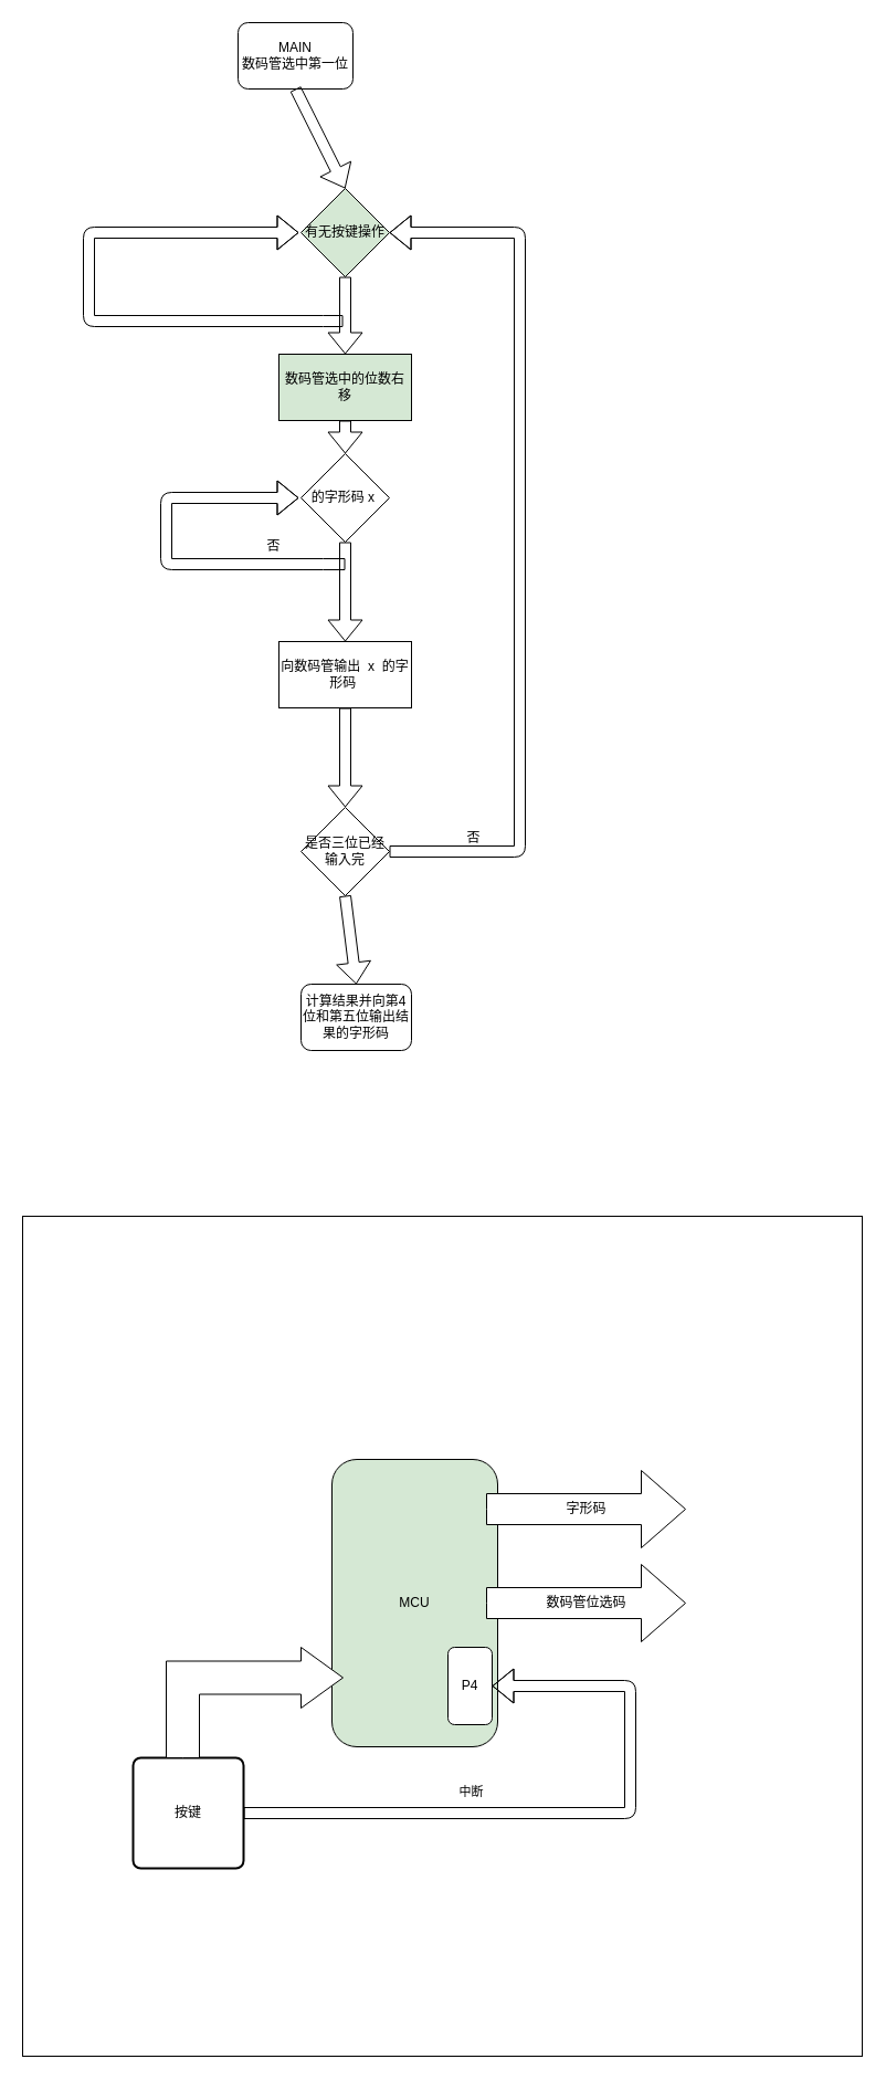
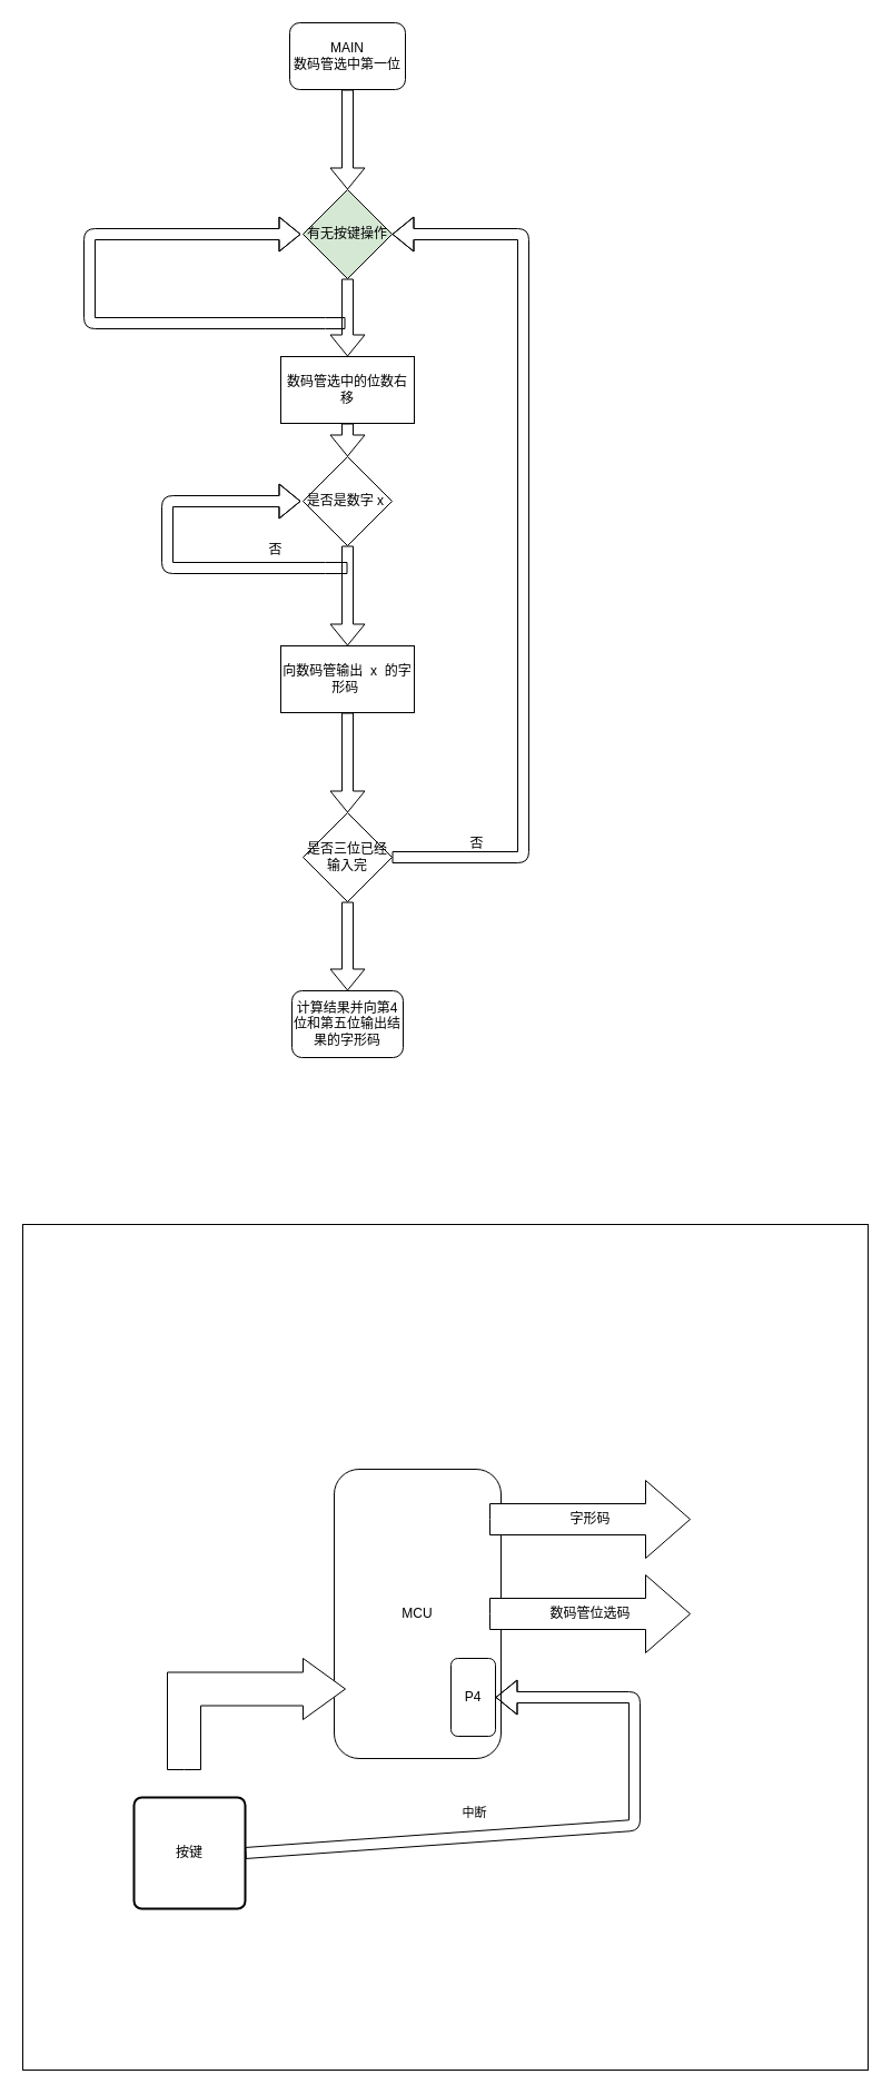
  <mxCell id="0" />
  <mxCell id="1" parent="0" />
  <mxCell id="2" value="" style="whiteSpace=wrap;html=1;aspect=fixed;" parent="1" vertex="1"><mxGeometry x="20" y="1100" width="760" height="760" as="geometry" /></mxCell>
- <mxCell id="3" value="MCU" style="rounded=1;whiteSpace=wrap;html=1;fillColor=#d5e8d4;" parent="1" vertex="1"><mxGeometry x="300" y="1320" width="150" height="260" as="geometry" /></mxCell>
+ <mxCell id="3" value="MCU" style="rounded=1;whiteSpace=wrap;html=1;" parent="1" vertex="1"><mxGeometry x="300" y="1320" width="150" height="260" as="geometry" /></mxCell>
  <mxCell id="4" value="字形码" style="html=1;shadow=0;dashed=0;align=center;verticalAlign=middle;shape=mxgraph.arrows2.arrow;dy=0.6;dx=40;notch=0;" parent="1" vertex="1"><mxGeometry x="440" y="1330" width="180" height="70" as="geometry" /></mxCell>
  <mxCell id="5" value="数码管位选码" style="html=1;shadow=0;dashed=0;align=center;verticalAlign=middle;shape=mxgraph.arrows2.arrow;dy=0.6;dx=40;notch=0;" parent="1" vertex="1"><mxGeometry x="440" y="1415" width="180" height="70" as="geometry" /></mxCell>
  <mxCell id="6" value="P4" style="rounded=1;whiteSpace=wrap;html=1;shadow=0;direction=south;" parent="1" vertex="1"><mxGeometry x="405" y="1490" width="40" height="70" as="geometry" /></mxCell>
- <mxCell id="7" value="按键" style="rounded=1;whiteSpace=wrap;html=1;absoluteArcSize=1;arcSize=14;strokeWidth=2;shadow=0;" parent="1" vertex="1"><mxGeometry x="120" y="1590" width="100" height="100" as="geometry" /></mxCell>
+ <mxCell id="7" value="按键" style="rounded=1;whiteSpace=wrap;html=1;absoluteArcSize=1;arcSize=14;strokeWidth=2;shadow=0;" parent="1" vertex="1"><mxGeometry x="120" y="1615" width="100" height="100" as="geometry" /></mxCell>
  <mxCell id="8" value="" style="html=1;shadow=0;dashed=0;align=center;verticalAlign=middle;shape=mxgraph.arrows2.bendArrow;dy=15;dx=38;notch=0;arrowHead=55;rounded=0;" parent="1" vertex="1"><mxGeometry x="150" y="1490" width="160" height="100" as="geometry" /></mxCell>
  <mxCell id="9" value="" style="shape=flexArrow;endArrow=classic;html=1;exitX=1;exitY=0.5;exitDx=0;exitDy=0;entryX=0.5;entryY=0;entryDx=0;entryDy=0;" parent="1" source="7" target="6" edge="1"><mxGeometry width="50" height="50" relative="1" as="geometry"><mxPoint x="410" y="1670" as="sourcePoint" /><mxPoint x="460" y="1620" as="targetPoint" /><Array as="points"><mxPoint x="570" y="1640" /><mxPoint x="570" y="1525" /></Array></mxGeometry></mxCell>
  <mxCell id="10" value="中断" style="edgeLabel;html=1;align=center;verticalAlign=middle;resizable=0;points=[];" parent="9" vertex="1" connectable="0"><mxGeometry x="-0.209" y="-6" relative="1" as="geometry"><mxPoint x="-28" y="-26" as="offset" /></mxGeometry></mxCell>
- <mxCell id="11" value="MAIN&lt;br&gt;数码管选中第一位" style="rounded=1;whiteSpace=wrap;html=1;shadow=0;" parent="1" vertex="1"><mxGeometry x="215" y="20" width="104" height="60" as="geometry" /></mxCell>
- <mxCell id="12" value="计算结果并向第4位和第五位输出结果的字形码" style="rounded=1;whiteSpace=wrap;html=1;shadow=0;" parent="1" vertex="1"><mxGeometry x="272" y="890" width="100" height="60" as="geometry" /></mxCell>
+ <mxCell id="11" value="MAIN&lt;br&gt;数码管选中第一位" style="rounded=1;whiteSpace=wrap;html=1;shadow=0;" parent="1" vertex="1"><mxGeometry x="260" y="20" width="104" height="60" as="geometry" /></mxCell>
+ <mxCell id="12" value="计算结果并向第4位和第五位输出结果的字形码" style="rounded=1;whiteSpace=wrap;html=1;shadow=0;" parent="1" vertex="1"><mxGeometry x="262" y="890" width="100" height="60" as="geometry" /></mxCell>
  <mxCell id="13" value="" style="shape=flexArrow;endArrow=classic;html=1;exitX=0.5;exitY=1;exitDx=0;exitDy=0;entryX=0.5;entryY=0;entryDx=0;entryDy=0;" parent="1" source="11" target="14" edge="1"><mxGeometry width="50" height="50" relative="1" as="geometry"><mxPoint x="400" y="340" as="sourcePoint" /><mxPoint x="470" y="160" as="targetPoint" /></mxGeometry></mxCell>
  <mxCell id="14" value="有无按键操作" style="rhombus;whiteSpace=wrap;html=1;shadow=0;fillColor=#d5e8d4;" parent="1" vertex="1"><mxGeometry x="272" y="170" width="80" height="80" as="geometry" /></mxCell>
  <mxCell id="15" value="是否三位已经输入完" style="rhombus;whiteSpace=wrap;html=1;shadow=0;" parent="1" vertex="1"><mxGeometry x="272" y="730" width="80" height="80" as="geometry" /></mxCell>
  <mxCell id="16" value="" style="shape=flexArrow;endArrow=classic;html=1;" parent="1" edge="1"><mxGeometry width="50" height="50" relative="1" as="geometry"><mxPoint x="310" y="290" as="sourcePoint" /><mxPoint x="270" y="210" as="targetPoint" /><Array as="points"><mxPoint x="292" y="290" /><mxPoint x="80" y="290" /><mxPoint x="80" y="210" /></Array></mxGeometry></mxCell>
  <mxCell id="17" value="" style="shape=flexArrow;endArrow=classic;html=1;exitX=0.5;exitY=1;exitDx=0;exitDy=0;" parent="1" source="14" edge="1"><mxGeometry width="50" height="50" relative="1" as="geometry"><mxPoint x="400" y="340" as="sourcePoint" /><mxPoint x="312" y="320" as="targetPoint" /></mxGeometry></mxCell>
- <mxCell id="18" value="的字形码 x&amp;nbsp;" style="rhombus;whiteSpace=wrap;html=1;shadow=0;" parent="1" vertex="1"><mxGeometry x="272" y="410" width="80" height="80" as="geometry" /></mxCell>
+ <mxCell id="18" value="是否是数字 x&amp;nbsp;" style="rhombus;whiteSpace=wrap;html=1;shadow=0;" parent="1" vertex="1"><mxGeometry x="272" y="410" width="80" height="80" as="geometry" /></mxCell>
  <mxCell id="19" value="" style="shape=flexArrow;endArrow=classic;html=1;" parent="1" edge="1"><mxGeometry width="50" height="50" relative="1" as="geometry"><mxPoint x="312" y="510" as="sourcePoint" /><mxPoint x="270" y="450" as="targetPoint" /><Array as="points"><mxPoint x="292" y="510" /><mxPoint x="150" y="510" /><mxPoint x="150" y="450" /></Array></mxGeometry></mxCell>
  <mxCell id="20" value="否" style="text;html=1;align=center;verticalAlign=middle;resizable=0;points=[];autosize=1;" parent="1" vertex="1"><mxGeometry x="232" y="484" width="30" height="20" as="geometry" /></mxCell>
  <mxCell id="21" value="" style="shape=flexArrow;endArrow=classic;html=1;exitX=0.5;exitY=1;exitDx=0;exitDy=0;" parent="1" source="18" edge="1"><mxGeometry width="50" height="50" relative="1" as="geometry"><mxPoint x="400" y="530" as="sourcePoint" /><mxPoint x="312" y="580" as="targetPoint" /></mxGeometry></mxCell>
  <mxCell id="22" value="向数码管输出&amp;nbsp; x&amp;nbsp; 的字形码&amp;nbsp;" style="rounded=0;whiteSpace=wrap;html=1;shadow=0;" parent="1" vertex="1"><mxGeometry x="252" y="580" width="120" height="60" as="geometry" /></mxCell>
- <mxCell id="23" value="数码管选中的位数右移" style="rounded=0;whiteSpace=wrap;html=1;shadow=0;fillColor=#d5e8d4;" parent="1" vertex="1"><mxGeometry x="252" y="320" width="120" height="60" as="geometry" /></mxCell>
+ <mxCell id="23" value="数码管选中的位数右移" style="rounded=0;whiteSpace=wrap;html=1;shadow=0;" parent="1" vertex="1"><mxGeometry x="252" y="320" width="120" height="60" as="geometry" /></mxCell>
  <mxCell id="24" value="" style="shape=flexArrow;endArrow=classic;html=1;exitX=0.5;exitY=1;exitDx=0;exitDy=0;" parent="1" source="23" edge="1"><mxGeometry width="50" height="50" relative="1" as="geometry"><mxPoint x="140" y="440" as="sourcePoint" /><mxPoint x="312" y="410" as="targetPoint" /></mxGeometry></mxCell>
  <mxCell id="25" value="" style="shape=flexArrow;endArrow=classic;html=1;exitX=0.5;exitY=1;exitDx=0;exitDy=0;entryX=0.5;entryY=0;entryDx=0;entryDy=0;" parent="1" source="22" target="15" edge="1"><mxGeometry width="50" height="50" relative="1" as="geometry"><mxPoint x="140" y="640" as="sourcePoint" /><mxPoint x="190" y="590" as="targetPoint" /></mxGeometry></mxCell>
  <mxCell id="26" value="" style="shape=flexArrow;endArrow=classic;html=1;exitX=0.5;exitY=1;exitDx=0;exitDy=0;entryX=0.5;entryY=0;entryDx=0;entryDy=0;" parent="1" source="15" target="12" edge="1"><mxGeometry width="50" height="50" relative="1" as="geometry"><mxPoint x="140" y="740" as="sourcePoint" /><mxPoint x="190" y="690" as="targetPoint" /></mxGeometry></mxCell>
  <mxCell id="27" value="" style="shape=flexArrow;endArrow=classic;html=1;exitX=1;exitY=0.5;exitDx=0;exitDy=0;entryX=1;entryY=0.5;entryDx=0;entryDy=0;" parent="1" source="15" target="14" edge="1"><mxGeometry width="50" height="50" relative="1" as="geometry"><mxPoint x="140" y="640" as="sourcePoint" /><mxPoint x="360" y="200" as="targetPoint" /><Array as="points"><mxPoint x="470" y="770" /><mxPoint x="470" y="210" /></Array></mxGeometry></mxCell>
  <mxCell id="28" value="否" style="text;html=1;align=center;verticalAlign=middle;resizable=0;points=[];autosize=1;" parent="1" vertex="1"><mxGeometry x="413" y="748" width="30" height="20" as="geometry" /></mxCell>
